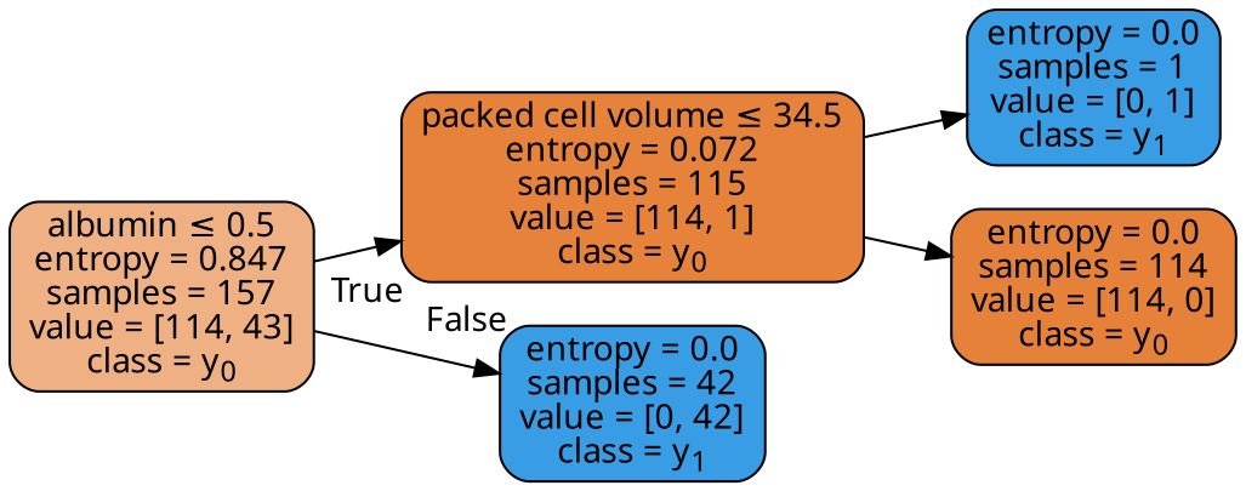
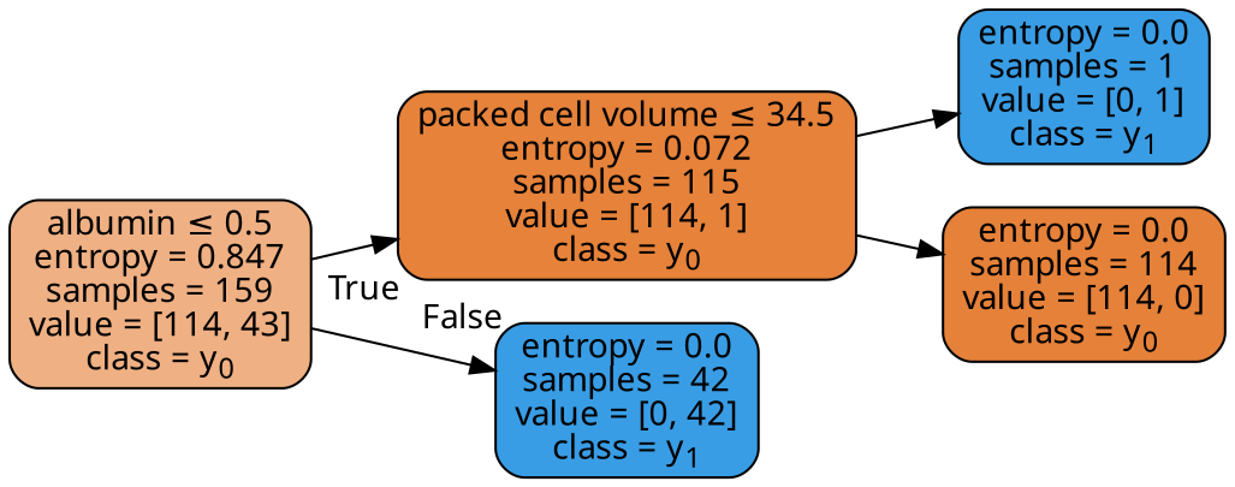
  digraph {
    rankdir=LR
    fontname="Noto Sans"
    node [color=black fillcolor="#399de5ff" fontname="Noto Sans" shape=box style="filled, rounded"]
    edge [fontname="Noto Sans"]
-   n1 [fillcolor="#e581399f" label=<albumin &le; 0.5<br/>entropy = 0.847<br/>samples = 157<br/>value = [114, 43]<br/>class = y<SUB>0</SUB>>]
+   n1 [fillcolor="#e581399f" label=<albumin &le; 0.5<br/>entropy = 0.847<br/>samples = 159<br/>value = [114, 43]<br/>class = y<SUB>0</SUB>>]
    n2 [fillcolor="#e58139fd" label=<packed cell volume &le; 34.5<br/>entropy = 0.072<br/>samples = 115<br/>value = [114, 1]<br/>class = y<SUB>0</SUB>>]
    n3 [label=<entropy = 0.0<br/>samples = 42<br/>value = [0, 42]<br/>class = y<SUB>1</SUB>>]
    n4 [label=<entropy = 0.0<br/>samples = 1<br/>value = [0, 1]<br/>class = y<SUB>1</SUB>>]
    n5 [fillcolor="#e58139ff" label=<entropy = 0.0<br/>samples = 114<br/>value = [114, 0]<br/>class = y<SUB>0</SUB>>]
    n1 -> n2 [headlabel=True labelangle=45 labeldistance=2.5]
    n1 -> n3 [headlabel=False labelangle=-45 labeldistance=2.5]
    n2 -> n4
    n2 -> n5
  }
